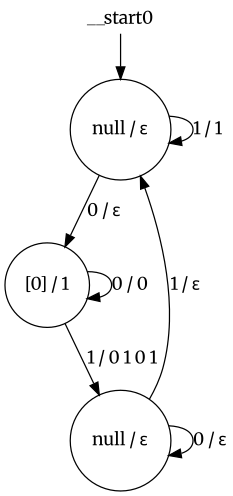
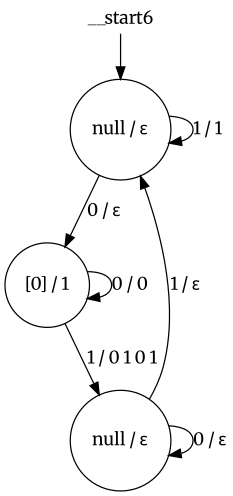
  digraph {
    fontname=Merriweather
    node [shape=circle fontname=Merriweather]
    edge [fontname=Merriweather]
    n1 [label="null / ε"]
    n2 [label="[0] / 1"]
    n3 [label="null / ε"]
-   __start0 [height=0 shape=none width=0]
+   __start0 [height=0 shape=none width=0 label=__start6]
    n1 -> n1 [label="1 / 1"]
    n1 -> n2 [label="0 / ε"]
    n2 -> n2 [label="0 / 0"]
    n2 -> n3 [label="1 / 0 1 0 1"]
    n3 -> n1 [label="1 / ε"]
    n3 -> n3 [label="0 / ε"]
    __start0 -> n1
  }
